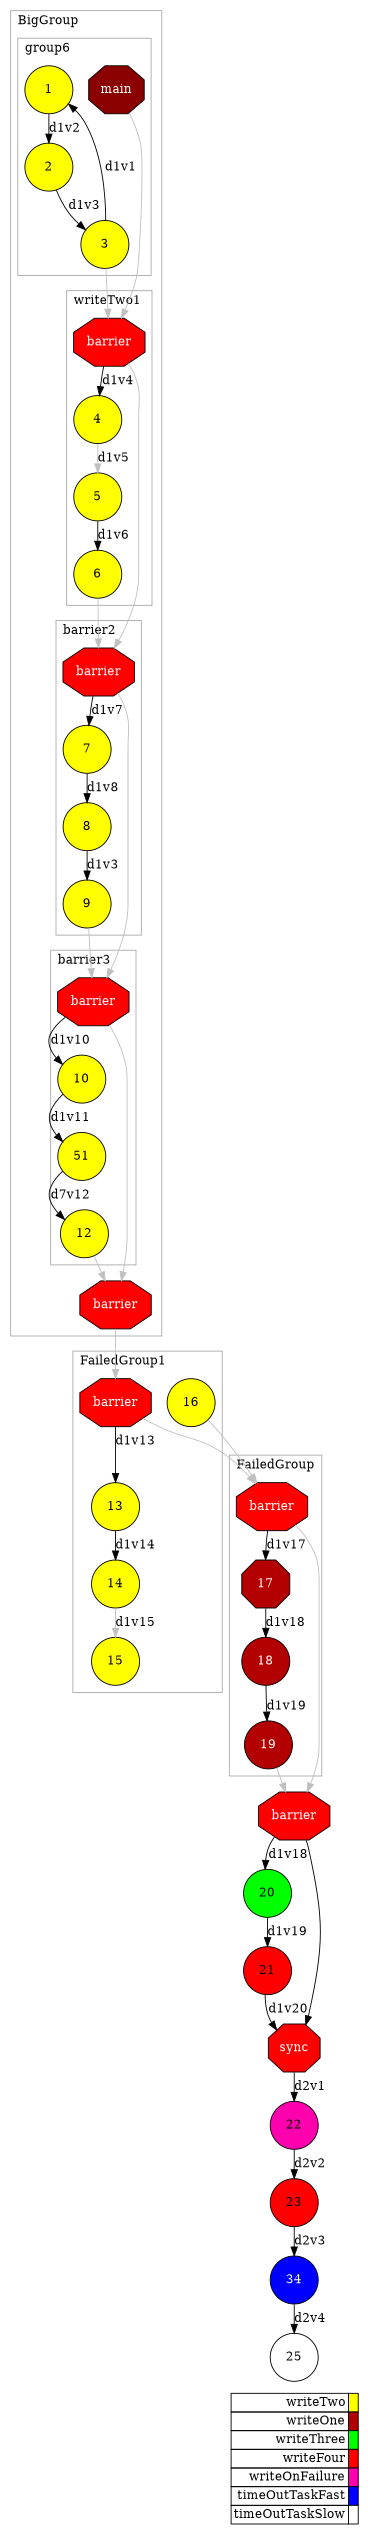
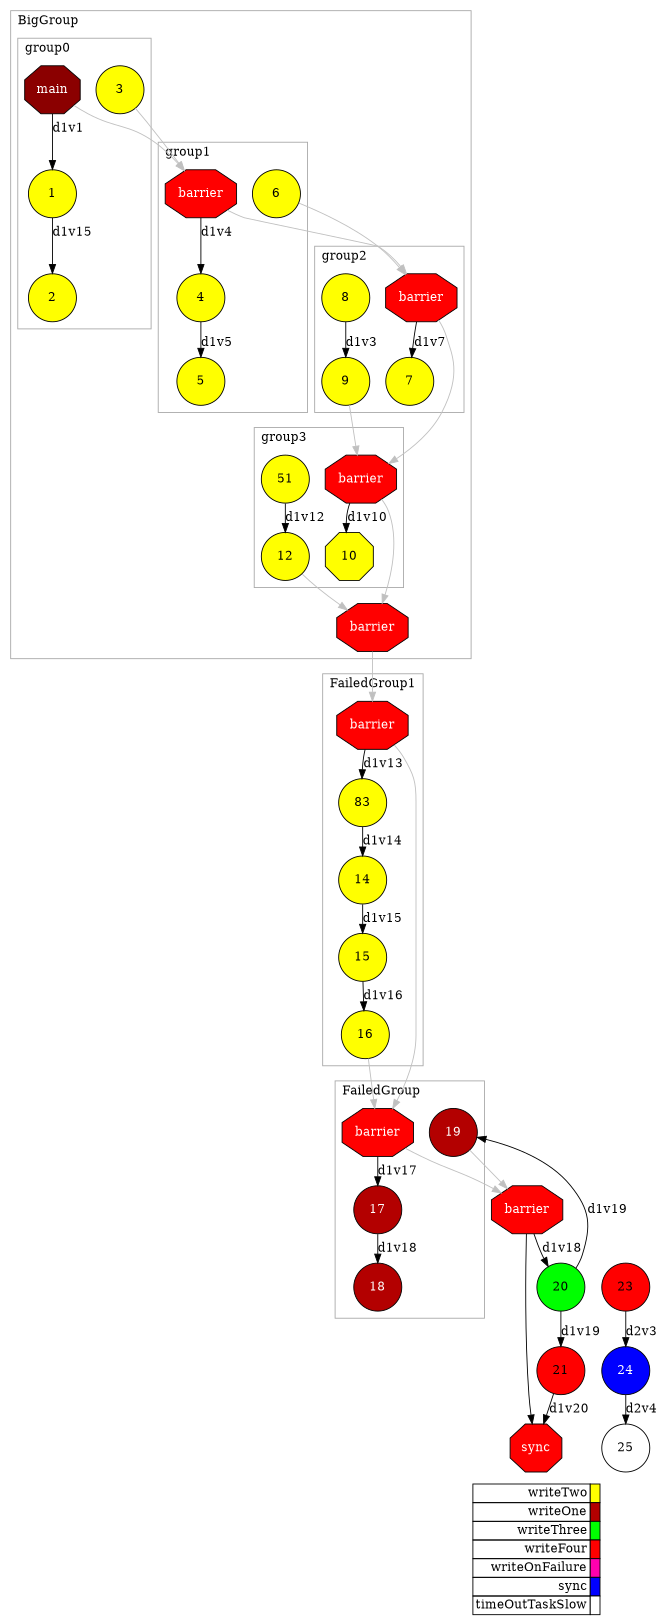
  digraph {
    compound=true
    labeljust=l
    rankdir=TB
    node [fillcolor="#ffff00" fontcolor="#000000" shape=circle style=filled]
    n1 [fillcolor="#8B0000" fontcolor="#FFFFFF" height=0.75 label=main shape=octagon]
    1 [height=0.75]
    2 [height=0.75]
    3 [height=0.75]
    n5 [fillcolor="#ff0000" fontcolor="#FFFFFF" height=0.75 label=barrier shape=octagon]
    4 [height=0.75]
    5 [height=0.75]
    6 [height=0.75]
    n9 [fillcolor="#ff0000" fontcolor="#FFFFFF" height=0.75 label=barrier shape=octagon]
    7 [height=0.75]
    8 [height=0.75]
    9 [height=0.75]
    n13 [fillcolor="#ff0000" fontcolor="#FFFFFF" height=0.75 label=barrier shape=octagon]
-   10 [height=0.75]
+   10 [height=0.75 shape=octagon]
    n15 [height=0.75 label=51]
    12 [height=0.75]
    n17 [fillcolor="#ff0000" fontcolor="#FFFFFF" height=0.75 label=barrier shape=octagon]
    n18 [fillcolor="#ff0000" fontcolor="#FFFFFF" height=0.75 label=barrier shape=octagon]
-   13 [height=0.75]
+   13 [height=0.75 label=83]
    14 [height=0.75]
    15 [height=0.75]
    16 [height=0.75]
    n23 [fillcolor="#ff0000" fontcolor="#FFFFFF" height=0.75 label=barrier shape=octagon]
-   17 [fillcolor="#b30000" fontcolor="#ffffff" height=0.75 shape=octagon]
+   17 [fillcolor="#b30000" fontcolor="#ffffff" height=0.75]
    18 [fillcolor="#b30000" fontcolor="#ffffff" height=0.75]
    19 [fillcolor="#b30000" fontcolor="#ffffff" height=0.75]
    n27 [fillcolor="#ff0000" fontcolor="#FFFFFF" height=0.75 label=barrier shape=octagon]
    20 [fillcolor="#00ff00" height=0.75]
    n29 [fillcolor="#ff0000" fontcolor="#FFFFFF" height=0.75 label=sync shape=octagon]
    21 [fillcolor="#ff0000" height=0.75]
-   22 [fillcolor="#ff00ae" height=0.75]
    23 [fillcolor="#ff0000" height=0.75]
-   24 [fillcolor="#0000ff" fontcolor="#ffffff" height=0.75 label=34]
+   24 [fillcolor="#0000ff" fontcolor="#ffffff" height=0.75]
    25 [fillcolor="#ffffff" height=0.75]
-   n35 [height=0.75 label=<       <table border="0" cellpadding="2" cellspacing="0" cellborder="1"> <tr> <td align="right">writeTwo</td> <td bgcolor="#ffff00">&nbsp;</td> </tr> <tr> <td align="right">writeOne</td> <td bgcolor="#b30000">&nbsp;</td> </tr> <tr> <td align="right">writeThree</td> <td bgcolor="#00ff00">&nbsp;</td> </tr> <tr> <td align="right">writeFour</td> <td bgcolor="#ff0000">&nbsp;</td> </tr> <tr> <td align="right">writeOnFailure</td> <td bgcolor="#ff00ae">&nbsp;</td> </tr> <tr> <td align="right">timeOutTaskFast</td> <td bgcolor="#0000ff">&nbsp;</td> </tr> <tr> <td align="right">timeOutTaskSlow</td> <td bgcolor="#ffffff">&nbsp;</td> </tr>       </table>     > shape=plaintext fillcolor="" fontcolor="" style=""]
+   n35 [height=0.75 label=<       <table border="0" cellpadding="2" cellspacing="0" cellborder="1"> <tr> <td align="right">writeTwo</td> <td bgcolor="#ffff00">&nbsp;</td> </tr> <tr> <td align="right">writeOne</td> <td bgcolor="#b30000">&nbsp;</td> </tr> <tr> <td align="right">writeThree</td> <td bgcolor="#00ff00">&nbsp;</td> </tr> <tr> <td align="right">writeFour</td> <td bgcolor="#ff0000">&nbsp;</td> </tr> <tr> <td align="right">writeOnFailure</td> <td bgcolor="#ff00ae">&nbsp;</td> </tr> <tr> <td align="right">sync</td> <td bgcolor="#0000ff">&nbsp;</td> </tr> <tr> <td align="right">timeOutTaskSlow</td> <td bgcolor="#ffffff">&nbsp;</td> </tr>       </table>     > shape=plaintext fillcolor="" fontcolor="" style=""]
    subgraph sub_1 {
      ranksep=0.20
      n27
      20
      n29
      21
-     22
      23
      24
      25
      subgraph cluster_2 {
        color="#A9A9A9"
        label=BigGroup
        ranksep=0.20
        shape=rect
        n17
        subgraph cluster_3 {
          color="#A9A9A9"
-         label=group6
+         label=group0
          ranksep=0.20
          shape=rect
          n1
          1
          2
          3
        }
        subgraph cluster_4 {
          color="#A9A9A9"
-         label=writeTwo1
+         label=group1
          ranksep=0.20
          shape=rect
          n5
          4
          5
          6
        }
        subgraph cluster_5 {
          color="#A9A9A9"
-         label=barrier2
+         label=group2
          ranksep=0.20
          shape=rect
          n9
          7
          8
          9
        }
        subgraph cluster_6 {
          color="#A9A9A9"
-         label=barrier3
+         label=group3
          ranksep=0.20
          shape=rect
          n13
          10
          n15
          12
        }
      }
      subgraph cluster_7 {
        color="#A9A9A9"
        label=FailedGroup1
        ranksep=0.20
        shape=rect
        n18
        13
        14
        15
        16
      }
      subgraph cluster_8 {
        color="#A9A9A9"
        label=FailedGroup
        ranksep=0.20
        shape=rect
        n23
        17
        18
        19
      }
    }
    subgraph sub_9 {
      label=Legend
      rank=sink
      ranksep=0.20
      n35
    }
-   3 -> 1 [label=d1v1]
+   n1 -> 1 [label=d1v1]
    n1 -> n5 [color=grey]
-   1 -> 2 [label=d1v2]
-   2 -> 3 [label=d1v3]
+   1 -> 2 [label=d1v15]
    3 -> n5 [color=grey]
    n5 -> 4 [label=d1v4]
    n5 -> n9 [color=grey]
-   4 -> 5 [label=d1v5 color=grey]
-   5 -> 6 [label=d1v6]
+   4 -> 5 [label=d1v5]
    6 -> n9 [color=grey]
    n9 -> 7 [label=d1v7]
    n9 -> n13 [color=grey]
-   7 -> 8 [label=d1v8]
    8 -> 9 [label=d1v3]
    9 -> n13 [color=grey]
    n13 -> 10 [label=d1v10]
    n13 -> n17 [color=grey]
-   10 -> n15 [label=d1v11]
-   n15 -> 12 [label=d7v12]
+   n15 -> 12 [label=d1v12]
    12 -> n17 [color=grey]
    n17 -> n18 [color=grey]
    n18 -> 13 [label=d1v13]
    n18 -> n23 [color=grey]
    13 -> 14 [label=d1v14]
-   14 -> 15 [label=d1v15 color=grey]
+   14 -> 15 [label=d1v15]
+   15 -> 16 [label=d1v16]
    16 -> n23 [color=grey]
    n23 -> 17 [label=d1v17]
    n23 -> n27 [color=grey]
    17 -> 18 [label=d1v18]
-   18 -> 19 [label=d1v19]
+   20 -> 19 [label=d1v19]
    19 -> n27 [color=grey]
    n27 -> 20 [label=d1v18]
    n27 -> n29
    20 -> 21 [label=d1v19]
-   n29 -> 22 [label=d2v1]
    21 -> n29 [label=d1v20]
-   22 -> 23 [label=d2v2]
    23 -> 24 [label=d2v3]
    24 -> 25 [label=d2v4]
  }
